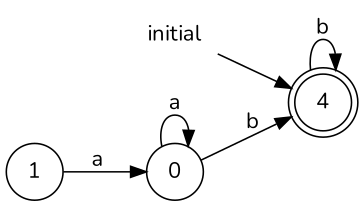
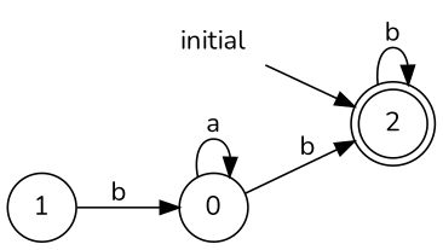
  digraph {
    fontname=Nunito
    rankdir=LR
    node [fontname=Nunito shape=circle]
    edge [fontname=Nunito]
    0
-   2 [shape=doublecircle label=4]
+   2 [shape=doublecircle]
    1
    initial [shape=plaintext]
    0 -> 0 [label=a]
    0 -> 2 [label=b]
    2 -> 2 [label=b]
-   1 -> 0 [label=a]
+   1 -> 0 [label=b]
    initial -> 2
  }
